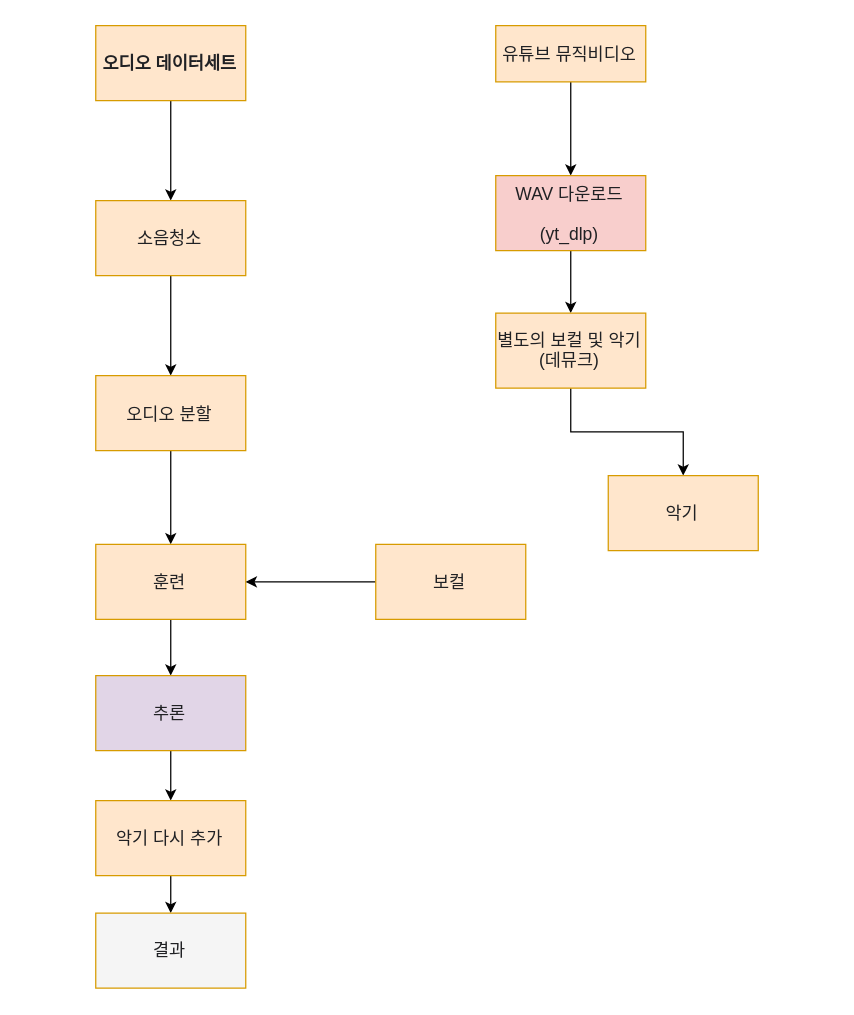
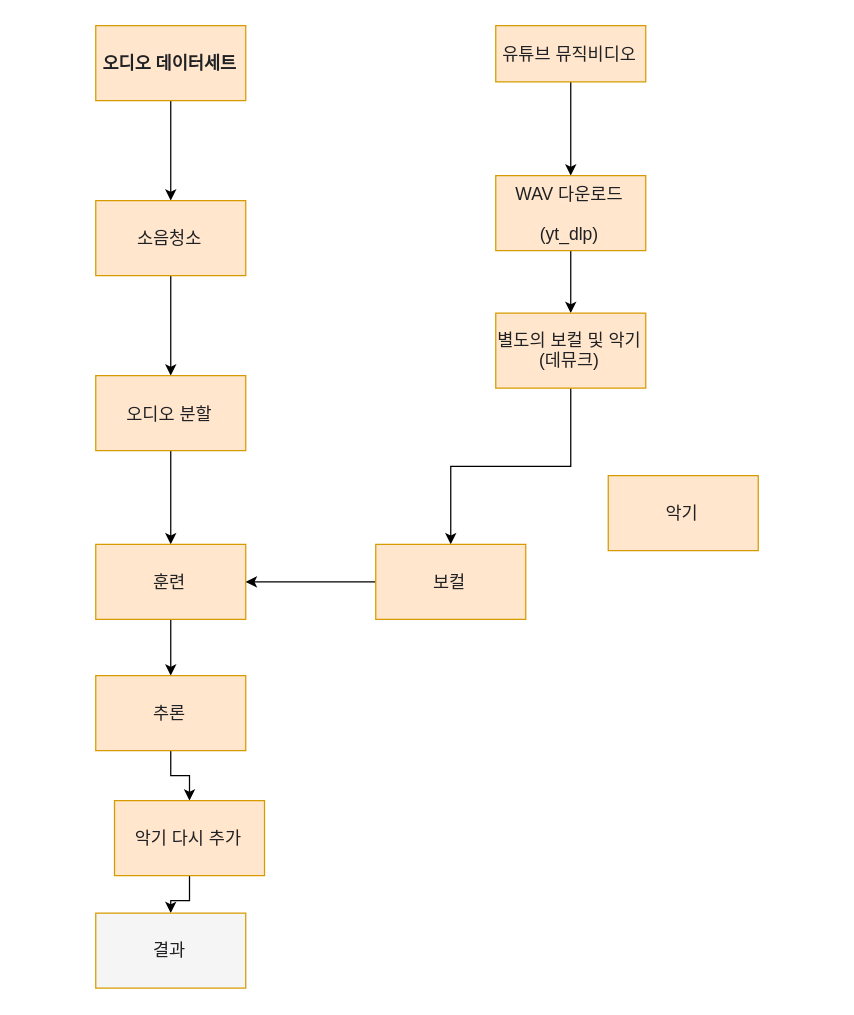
  <mxCell id="0" />
  <mxCell id="1" parent="0" />
  <mxCell id="2" value="" style="edgeStyle=orthogonalEdgeStyle;rounded=0;orthogonalLoop=1;jettySize=auto;html=1;" edge="1" parent="1" source="3" target="5"><mxGeometry relative="1" as="geometry" /></mxCell>
  <mxCell id="3" value="&lt;h5 style=&quot;unicode-bidi: isolate; line-height: 32px; border: none; padding: 2px 0.14em 2px 0px; position: relative; margin-top: -2px; margin-bottom: -2px; resize: none; font-family: inherit; overflow: hidden; width: 270.014px; overflow-wrap: break-word; color: rgb(32, 33, 36);&quot;&gt;&lt;font style=&quot;font-size: 14px;&quot;&gt;오디오 데이터세트&lt;/font&gt;&lt;/h5&gt;" style="rounded=0;whiteSpace=wrap;html=1;fillColor=#ffe6cc;strokeColor=#d79b00;align=center;" vertex="1" parent="1"><mxGeometry x="20" y="20" width="120" height="60" as="geometry" /></mxCell>
  <mxCell id="4" value="" style="edgeStyle=orthogonalEdgeStyle;rounded=0;orthogonalLoop=1;jettySize=auto;html=1;" edge="1" parent="1" source="5" target="7"><mxGeometry relative="1" as="geometry" /></mxCell>
  <mxCell id="5" value="&lt;pre style=&quot;unicode-bidi: isolate; line-height: 32px; border: none; padding: 2px 0.14em 2px 0px; position: relative; margin-top: -2px; margin-bottom: -2px; resize: none; font-family: inherit; overflow: hidden; width: 270.014px; overflow-wrap: break-word; color: rgb(32, 33, 36);&quot; dir=&quot;ltr&quot; id=&quot;tw-target-text&quot; data-placeholder=&quot;번역&quot; class=&quot;tw-data-text tw-text-large tw-ta&quot;&gt;&lt;font style=&quot;font-size: 14px;&quot;&gt;소음청소&lt;/font&gt;&lt;/pre&gt;" style="whiteSpace=wrap;html=1;fillColor=#ffe6cc;strokeColor=#d79b00;rounded=0;align=center;" vertex="1" parent="1"><mxGeometry x="20" y="160" width="120" height="60" as="geometry" /></mxCell>
  <mxCell id="6" value="" style="edgeStyle=orthogonalEdgeStyle;rounded=0;orthogonalLoop=1;jettySize=auto;html=1;" edge="1" parent="1" source="7" target="9"><mxGeometry relative="1" as="geometry" /></mxCell>
  <mxCell id="7" value="&lt;pre style=&quot;unicode-bidi: isolate; font-size: 14px; line-height: 32px; border: none; padding: 2px 0.14em 2px 0px; position: relative; margin-top: -2px; margin-bottom: -2px; resize: none; font-family: inherit; overflow: hidden; width: 270.014px; overflow-wrap: break-word; color: rgb(32, 33, 36);&quot; dir=&quot;ltr&quot; id=&quot;tw-target-text&quot; data-placeholder=&quot;번역&quot; class=&quot;tw-data-text tw-text-large tw-ta&quot;&gt;오디오 분할&lt;/pre&gt;" style="whiteSpace=wrap;html=1;fillColor=#ffe6cc;strokeColor=#d79b00;rounded=0;align=center;" vertex="1" parent="1"><mxGeometry x="20" y="300" width="120" height="60" as="geometry" /></mxCell>
  <mxCell id="8" value="" style="edgeStyle=orthogonalEdgeStyle;rounded=0;orthogonalLoop=1;jettySize=auto;html=1;" edge="1" parent="1" source="9" target="11"><mxGeometry relative="1" as="geometry" /></mxCell>
  <mxCell id="9" value="&lt;pre style=&quot;unicode-bidi: isolate; line-height: 32px; border: none; padding: 2px 0.14em 2px 0px; position: relative; margin-top: -2px; margin-bottom: -2px; resize: none; font-family: inherit; overflow: hidden; width: 270.014px; overflow-wrap: break-word; color: rgb(32, 33, 36);&quot; dir=&quot;ltr&quot; id=&quot;tw-target-text&quot; data-placeholder=&quot;번역&quot; class=&quot;tw-data-text tw-text-large tw-ta&quot;&gt;&lt;font style=&quot;font-size: 14px;&quot;&gt;훈련&lt;/font&gt;&lt;/pre&gt;" style="whiteSpace=wrap;html=1;fillColor=#ffe6cc;strokeColor=#d79b00;rounded=0;align=center;" vertex="1" parent="1"><mxGeometry x="20" y="435" width="120" height="60" as="geometry" /></mxCell>
  <mxCell id="10" value="" style="edgeStyle=orthogonalEdgeStyle;rounded=0;orthogonalLoop=1;jettySize=auto;html=1;" edge="1" parent="1" source="11" target="22"><mxGeometry relative="1" as="geometry" /></mxCell>
- <mxCell id="11" value="&lt;pre style=&quot;unicode-bidi: isolate; line-height: 32px; border: none; padding: 2px 0.14em 2px 0px; position: relative; margin-top: -2px; margin-bottom: -2px; resize: none; font-family: inherit; overflow: hidden; width: 270.014px; overflow-wrap: break-word; color: rgb(32, 33, 36);&quot; dir=&quot;ltr&quot; id=&quot;tw-target-text&quot; data-placeholder=&quot;번역&quot; class=&quot;tw-data-text tw-text-large tw-ta&quot;&gt;&lt;span style=&quot;font-size: 14px;&quot;&gt;추론&lt;/span&gt;&lt;/pre&gt;" style="whiteSpace=wrap;html=1;fillColor=#e1d5e7;strokeColor=#d79b00;rounded=0;align=center;" vertex="1" parent="1"><mxGeometry x="20" y="540" width="120" height="60" as="geometry" /></mxCell>
+ <mxCell id="11" value="&lt;pre style=&quot;unicode-bidi: isolate; line-height: 32px; border: none; padding: 2px 0.14em 2px 0px; position: relative; margin-top: -2px; margin-bottom: -2px; resize: none; font-family: inherit; overflow: hidden; width: 270.014px; overflow-wrap: break-word; color: rgb(32, 33, 36);&quot; dir=&quot;ltr&quot; id=&quot;tw-target-text&quot; data-placeholder=&quot;번역&quot; class=&quot;tw-data-text tw-text-large tw-ta&quot;&gt;&lt;span style=&quot;font-size: 14px;&quot;&gt;추론&lt;/span&gt;&lt;/pre&gt;" style="whiteSpace=wrap;html=1;fillColor=#ffe6cc;strokeColor=#d79b00;rounded=0;align=center;" vertex="1" parent="1"><mxGeometry x="20" y="540" width="120" height="60" as="geometry" /></mxCell>
  <mxCell id="12" value="" style="edgeStyle=orthogonalEdgeStyle;rounded=0;orthogonalLoop=1;jettySize=auto;html=1;" edge="1" parent="1" source="13" target="15"><mxGeometry relative="1" as="geometry" /></mxCell>
  <mxCell id="13" value="&lt;pre style=&quot;unicode-bidi: isolate; line-height: 32px; border: none; padding: 2px 0.14em 2px 0px; position: relative; margin-top: -2px; margin-bottom: -2px; resize: none; font-family: inherit; overflow: hidden; width: 270.014px; overflow-wrap: break-word; color: rgb(32, 33, 36);&quot; dir=&quot;ltr&quot; id=&quot;tw-target-text&quot; data-placeholder=&quot;번역&quot; class=&quot;tw-data-text tw-text-large tw-ta&quot;&gt;&lt;font style=&quot;font-size: 14px;&quot;&gt;유튜브 뮤직비디오&lt;/font&gt;&lt;/pre&gt;" style="whiteSpace=wrap;html=1;fillColor=#ffe6cc;strokeColor=#d79b00;rounded=0;align=center;" vertex="1" parent="1"><mxGeometry x="340" y="20" width="120" height="45" as="geometry" /></mxCell>
  <mxCell id="14" value="" style="edgeStyle=orthogonalEdgeStyle;rounded=0;orthogonalLoop=1;jettySize=auto;html=1;" edge="1" parent="1" source="15" target="17"><mxGeometry relative="1" as="geometry" /></mxCell>
- <mxCell id="15" value="&lt;pre style=&quot;unicode-bidi: isolate; line-height: 32px; border: none; padding: 2px 0.14em 2px 0px; position: relative; margin-top: -2px; margin-bottom: -2px; resize: none; font-family: inherit; overflow: hidden; width: 270.014px; overflow-wrap: break-word; color: rgb(32, 33, 36); font-size: 14px;&quot; dir=&quot;ltr&quot; id=&quot;tw-target-text&quot; data-placeholder=&quot;번역&quot; class=&quot;tw-data-text tw-text-large tw-ta&quot;&gt;&lt;pre style=&quot;unicode-bidi: isolate; line-height: 32px; border: none; padding: 2px 0.14em 2px 0px; position: relative; margin-top: -2px; margin-bottom: -2px; resize: none; font-family: inherit; overflow: hidden; width: 270.014px; overflow-wrap: break-word;&quot; dir=&quot;ltr&quot; id=&quot;tw-target-text&quot; data-placeholder=&quot;번역&quot; class=&quot;tw-data-text tw-text-large tw-ta&quot;&gt;WAV 다운로드&lt;br&gt;(yt_dlp)&lt;/pre&gt;&lt;/pre&gt;" style="whiteSpace=wrap;html=1;fillColor=#f8cecc;strokeColor=#d79b00;rounded=0;align=center;" vertex="1" parent="1"><mxGeometry x="340" y="140" width="120" height="60" as="geometry" /></mxCell>
- <mxCell id="16" value="" style="edgeStyle=orthogonalEdgeStyle;rounded=0;orthogonalLoop=1;jettySize=auto;html=1;" edge="1" parent="1" source="17" target="20"><mxGeometry relative="1" as="geometry" /></mxCell>
+ <mxCell id="15" value="&lt;pre style=&quot;unicode-bidi: isolate; line-height: 32px; border: none; padding: 2px 0.14em 2px 0px; position: relative; margin-top: -2px; margin-bottom: -2px; resize: none; font-family: inherit; overflow: hidden; width: 270.014px; overflow-wrap: break-word; color: rgb(32, 33, 36); font-size: 14px;&quot; dir=&quot;ltr&quot; id=&quot;tw-target-text&quot; data-placeholder=&quot;번역&quot; class=&quot;tw-data-text tw-text-large tw-ta&quot;&gt;&lt;pre style=&quot;unicode-bidi: isolate; line-height: 32px; border: none; padding: 2px 0.14em 2px 0px; position: relative; margin-top: -2px; margin-bottom: -2px; resize: none; font-family: inherit; overflow: hidden; width: 270.014px; overflow-wrap: break-word;&quot; dir=&quot;ltr&quot; id=&quot;tw-target-text&quot; data-placeholder=&quot;번역&quot; class=&quot;tw-data-text tw-text-large tw-ta&quot;&gt;WAV 다운로드&lt;br&gt;(yt_dlp)&lt;/pre&gt;&lt;/pre&gt;" style="whiteSpace=wrap;html=1;fillColor=#ffe6cc;strokeColor=#d79b00;rounded=0;align=center;" vertex="1" parent="1"><mxGeometry x="340" y="140" width="120" height="60" as="geometry" /></mxCell>
+ <mxCell id="16" value="" style="edgeStyle=orthogonalEdgeStyle;rounded=0;orthogonalLoop=1;jettySize=auto;html=1;" edge="1" parent="1" source="17" target="19"><mxGeometry relative="1" as="geometry" /></mxCell>
  <mxCell id="17" value="&lt;pre style=&quot;unicode-bidi: isolate; line-height: 32px; border: none; padding: 2px 0.14em 2px 0px; position: relative; margin-top: -2px; margin-bottom: -2px; resize: none; font-family: inherit; overflow: hidden; width: 270.014px; overflow-wrap: break-word; color: rgb(32, 33, 36); font-size: 14px;&quot; dir=&quot;ltr&quot; id=&quot;tw-target-text&quot; data-placeholder=&quot;번역&quot; class=&quot;tw-data-text tw-text-large tw-ta&quot;&gt;&lt;pre style=&quot;unicode-bidi: isolate; line-height: 114%; border: none; padding: 2px 0.14em 2px 0px; position: relative; margin-top: -2px; margin-bottom: -2px; resize: none; font-family: inherit; overflow: hidden; width: 270.014px; overflow-wrap: break-word;&quot; dir=&quot;ltr&quot; id=&quot;tw-target-text&quot; data-placeholder=&quot;번역&quot; class=&quot;tw-data-text tw-text-large tw-ta&quot;&gt;별도의 보컬 및 악기&lt;br&gt;(데뮤크)&lt;/pre&gt;&lt;/pre&gt;" style="whiteSpace=wrap;html=1;fillColor=#ffe6cc;strokeColor=#d79b00;rounded=0;align=center;" vertex="1" parent="1"><mxGeometry x="340" y="250" width="120" height="60" as="geometry" /></mxCell>
  <mxCell id="18" value="" style="edgeStyle=orthogonalEdgeStyle;rounded=0;orthogonalLoop=1;jettySize=auto;html=1;" edge="1" parent="1" source="19" target="9"><mxGeometry relative="1" as="geometry" /></mxCell>
  <mxCell id="19" value="&lt;pre style=&quot;unicode-bidi: isolate; line-height: 32px; border: none; padding: 2px 0.14em 2px 0px; position: relative; margin-top: -2px; margin-bottom: -2px; resize: none; font-family: inherit; overflow: hidden; width: 270.014px; overflow-wrap: break-word; color: rgb(32, 33, 36);&quot; dir=&quot;ltr&quot; id=&quot;tw-target-text&quot; data-placeholder=&quot;번역&quot; class=&quot;tw-data-text tw-text-large tw-ta&quot;&gt;&lt;font style=&quot;font-size: 14px;&quot;&gt;보컬&lt;/font&gt;&lt;/pre&gt;" style="whiteSpace=wrap;html=1;fillColor=#ffe6cc;strokeColor=#d79b00;rounded=0;align=center;" vertex="1" parent="1"><mxGeometry x="244" y="435" width="120" height="60" as="geometry" /></mxCell>
  <mxCell id="20" value="&lt;pre style=&quot;unicode-bidi: isolate; line-height: 32px; border: none; padding: 2px 0.14em 2px 0px; position: relative; margin-top: -2px; margin-bottom: -2px; resize: none; font-family: inherit; overflow: hidden; width: 270.014px; overflow-wrap: break-word; color: rgb(32, 33, 36);&quot; dir=&quot;ltr&quot; id=&quot;tw-target-text&quot; data-placeholder=&quot;번역&quot; class=&quot;tw-data-text tw-text-large tw-ta&quot;&gt;&lt;font style=&quot;font-size: 14px;&quot;&gt;악기&lt;/font&gt;&lt;/pre&gt;" style="whiteSpace=wrap;html=1;fillColor=#ffe6cc;strokeColor=#d79b00;rounded=0;align=center;" vertex="1" parent="1"><mxGeometry x="430" y="380" width="120" height="60" as="geometry" /></mxCell>
  <mxCell id="21" value="" style="edgeStyle=orthogonalEdgeStyle;rounded=0;orthogonalLoop=1;jettySize=auto;html=1;" edge="1" parent="1" source="22" target="23"><mxGeometry relative="1" as="geometry" /></mxCell>
- <mxCell id="22" value="&lt;pre style=&quot;unicode-bidi: isolate; line-height: 32px; border: none; padding: 2px 0.14em 2px 0px; position: relative; margin-top: -2px; margin-bottom: -2px; resize: none; font-family: inherit; overflow: hidden; width: 270.014px; overflow-wrap: break-word; color: rgb(32, 33, 36);&quot; dir=&quot;ltr&quot; id=&quot;tw-target-text&quot; data-placeholder=&quot;번역&quot; class=&quot;tw-data-text tw-text-large tw-ta&quot;&gt;&lt;pre style=&quot;unicode-bidi: isolate; line-height: 32px; border: none; padding: 2px 0.14em 2px 0px; position: relative; margin-top: -2px; margin-bottom: -2px; resize: none; font-family: inherit; overflow: hidden; width: 270.014px; overflow-wrap: break-word;&quot; dir=&quot;ltr&quot; id=&quot;tw-target-text&quot; data-placeholder=&quot;번역&quot; class=&quot;tw-data-text tw-text-large tw-ta&quot;&gt;&lt;font style=&quot;font-size: 14px;&quot;&gt;악기 다시 추가&lt;/font&gt;&lt;/pre&gt;&lt;/pre&gt;" style="whiteSpace=wrap;html=1;fillColor=#ffe6cc;strokeColor=#d79b00;rounded=0;align=center;" vertex="1" parent="1"><mxGeometry x="20" y="640" width="120" height="60" as="geometry" /></mxCell>
+ <mxCell id="22" value="&lt;pre style=&quot;unicode-bidi: isolate; line-height: 32px; border: none; padding: 2px 0.14em 2px 0px; position: relative; margin-top: -2px; margin-bottom: -2px; resize: none; font-family: inherit; overflow: hidden; width: 270.014px; overflow-wrap: break-word; color: rgb(32, 33, 36);&quot; dir=&quot;ltr&quot; id=&quot;tw-target-text&quot; data-placeholder=&quot;번역&quot; class=&quot;tw-data-text tw-text-large tw-ta&quot;&gt;&lt;pre style=&quot;unicode-bidi: isolate; line-height: 32px; border: none; padding: 2px 0.14em 2px 0px; position: relative; margin-top: -2px; margin-bottom: -2px; resize: none; font-family: inherit; overflow: hidden; width: 270.014px; overflow-wrap: break-word;&quot; dir=&quot;ltr&quot; id=&quot;tw-target-text&quot; data-placeholder=&quot;번역&quot; class=&quot;tw-data-text tw-text-large tw-ta&quot;&gt;&lt;font style=&quot;font-size: 14px;&quot;&gt;악기 다시 추가&lt;/font&gt;&lt;/pre&gt;&lt;/pre&gt;" style="whiteSpace=wrap;html=1;fillColor=#ffe6cc;strokeColor=#d79b00;rounded=0;align=center;" vertex="1" parent="1"><mxGeometry x="35" y="640" width="120" height="60" as="geometry" /></mxCell>
  <mxCell id="23" value="&lt;pre style=&quot;unicode-bidi: isolate; line-height: 32px; border: none; padding: 2px 0.14em 2px 0px; position: relative; margin-top: -2px; margin-bottom: -2px; resize: none; font-family: inherit; overflow: hidden; width: 270.014px; overflow-wrap: break-word; color: rgb(32, 33, 36);&quot; dir=&quot;ltr&quot; id=&quot;tw-target-text&quot; data-placeholder=&quot;번역&quot; class=&quot;tw-data-text tw-text-large tw-ta&quot;&gt;&lt;pre style=&quot;unicode-bidi: isolate; line-height: 32px; border: none; padding: 2px 0.14em 2px 0px; position: relative; margin-top: -2px; margin-bottom: -2px; resize: none; font-family: inherit; overflow: hidden; width: 270.014px; overflow-wrap: break-word;&quot; dir=&quot;ltr&quot; id=&quot;tw-target-text&quot; data-placeholder=&quot;번역&quot; class=&quot;tw-data-text tw-text-large tw-ta&quot;&gt;&lt;span style=&quot;font-size: 14px;&quot;&gt;결과&lt;/span&gt;&lt;/pre&gt;&lt;/pre&gt;" style="whiteSpace=wrap;html=1;fillColor=#f5f5f5;strokeColor=#d79b00;rounded=0;align=center;" vertex="1" parent="1"><mxGeometry x="20" y="730" width="120" height="60" as="geometry" /></mxCell>
